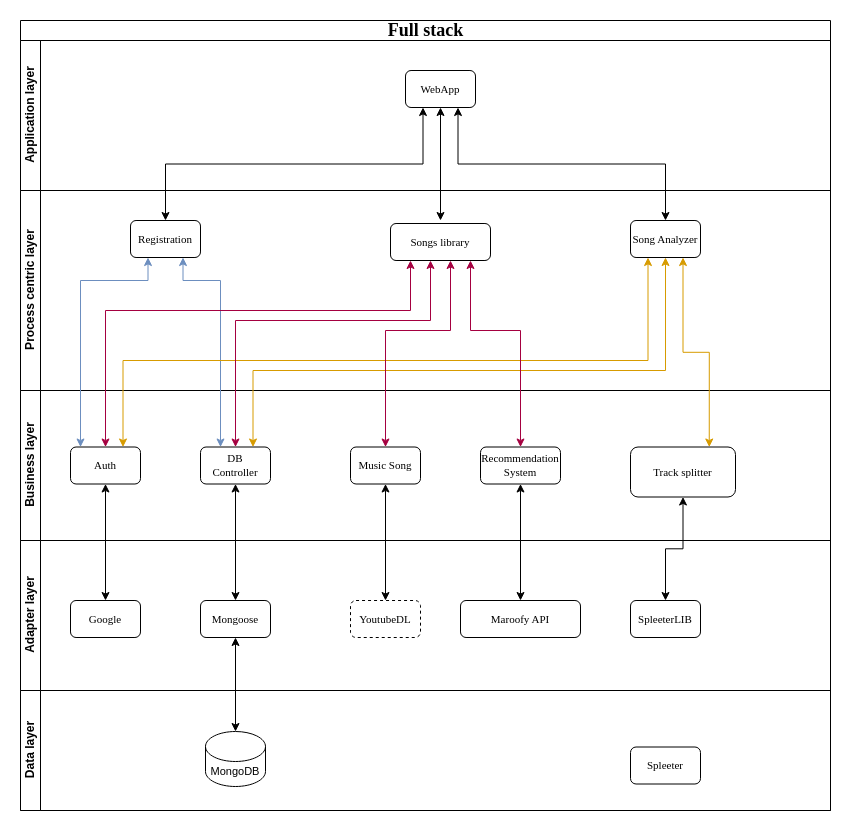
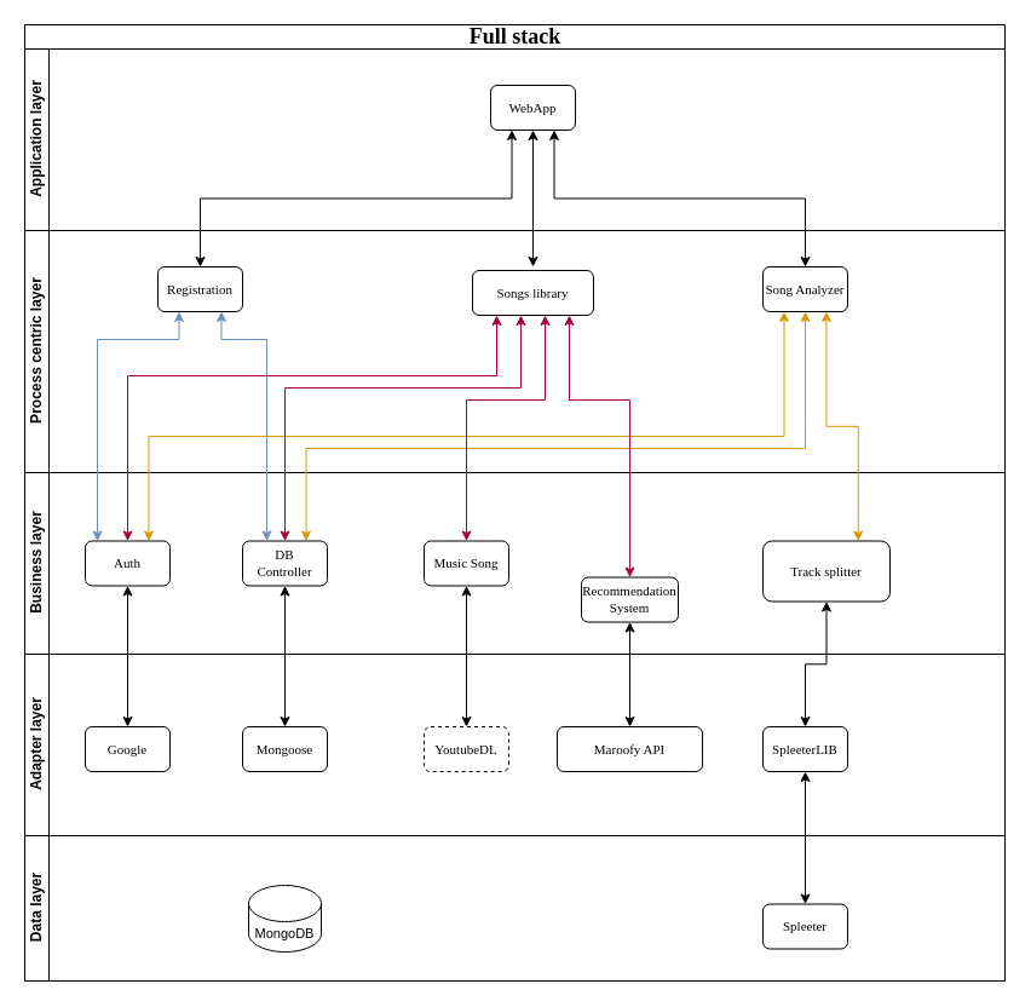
  <mxCell id="0" />
  <mxCell id="1" parent="0" />
  <mxCell id="2" value="&lt;font style=&quot;font-size: 18px;&quot;&gt;Full stack&lt;/font&gt;" style="swimlane;html=1;childLayout=stackLayout;horizontal=1;startSize=20;horizontalStack=0;rounded=0;shadow=0;labelBackgroundColor=none;strokeWidth=1;fontFamily=Verdana;fontSize=8;align=center;" parent="1" vertex="1"><mxGeometry x="20" y="20" width="810" height="790" as="geometry" /></mxCell>
  <mxCell id="3" value="Application layer" style="swimlane;html=1;startSize=20;horizontal=0;" parent="2" vertex="1"><mxGeometry y="20" width="810" height="150" as="geometry" /></mxCell>
  <mxCell id="4" style="edgeStyle=orthogonalEdgeStyle;rounded=0;orthogonalLoop=1;jettySize=auto;html=1;exitX=0.5;exitY=1;exitDx=0;exitDy=0;fontSize=9;startArrow=classic;startFill=1;" parent="3" source="5" edge="1"><mxGeometry relative="1" as="geometry"><mxPoint x="420" y="180" as="targetPoint" /></mxGeometry></mxCell>
  <mxCell id="5" value="&lt;font style=&quot;font-size: 11px;&quot;&gt;WebApp&lt;/font&gt;" style="rounded=1;whiteSpace=wrap;html=1;shadow=0;labelBackgroundColor=none;strokeWidth=1;fontFamily=Verdana;fontSize=8;align=center;" parent="3" vertex="1"><mxGeometry x="385" y="30.0" width="70" height="37" as="geometry" /></mxCell>
  <mxCell id="6" style="edgeStyle=orthogonalEdgeStyle;rounded=0;html=1;labelBackgroundColor=none;startArrow=none;startFill=0;startSize=5;endArrow=classicThin;endFill=1;endSize=5;jettySize=auto;orthogonalLoop=1;strokeWidth=1;fontFamily=Verdana;fontSize=8" parent="3" edge="1"><mxGeometry relative="1" as="geometry"><mxPoint x="580" y="75" as="sourcePoint" /></mxGeometry></mxCell>
  <mxCell id="7" value="Process centric layer" style="swimlane;html=1;startSize=20;horizontal=0;" parent="2" vertex="1"><mxGeometry y="170" width="810" height="200" as="geometry" /></mxCell>
  <mxCell id="8" style="edgeStyle=orthogonalEdgeStyle;rounded=0;html=1;labelBackgroundColor=none;startArrow=none;startFill=0;startSize=5;endArrow=classicThin;endFill=1;endSize=5;jettySize=auto;orthogonalLoop=1;strokeWidth=1;fontFamily=Verdana;fontSize=8" parent="7" edge="1"><mxGeometry relative="1" as="geometry"><mxPoint x="580" y="75" as="sourcePoint" /></mxGeometry></mxCell>
  <mxCell id="9" value="&lt;span style=&quot;font-size: 11px;&quot;&gt;Registration&lt;/span&gt;" style="rounded=1;whiteSpace=wrap;html=1;shadow=0;labelBackgroundColor=none;strokeWidth=1;fontFamily=Verdana;fontSize=8;align=center;" parent="7" vertex="1"><mxGeometry x="110" y="30" width="70" height="37" as="geometry" /></mxCell>
  <mxCell id="10" value="&lt;span style=&quot;font-size: 11px;&quot;&gt;Songs library&lt;/span&gt;" style="rounded=1;whiteSpace=wrap;html=1;shadow=0;labelBackgroundColor=none;strokeWidth=1;fontFamily=Verdana;fontSize=8;align=center;" parent="7" vertex="1"><mxGeometry x="370" y="33" width="100" height="37" as="geometry" /></mxCell>
  <mxCell id="11" value="&lt;font style=&quot;font-size: 11px;&quot;&gt;Song Analyzer&lt;/font&gt;" style="rounded=1;whiteSpace=wrap;html=1;shadow=0;labelBackgroundColor=none;strokeWidth=1;fontFamily=Verdana;fontSize=8;align=center;" parent="7" vertex="1"><mxGeometry x="610" y="30" width="70" height="37" as="geometry" /></mxCell>
  <mxCell id="12" value="Business layer&lt;br&gt;" style="swimlane;html=1;startSize=20;horizontal=0;" parent="2" vertex="1"><mxGeometry y="370" width="810" height="150" as="geometry" /></mxCell>
  <mxCell id="13" value="&lt;font style=&quot;font-size: 11px;&quot;&gt;Auth&lt;/font&gt;" style="rounded=1;whiteSpace=wrap;html=1;shadow=0;labelBackgroundColor=none;strokeWidth=1;fontFamily=Verdana;fontSize=8;align=center;" parent="12" vertex="1"><mxGeometry x="50" y="56.5" width="70" height="37" as="geometry" /></mxCell>
  <mxCell id="14" value="&lt;font style=&quot;font-size: 11px;&quot;&gt;Music Song&lt;/font&gt;" style="rounded=1;whiteSpace=wrap;html=1;shadow=0;labelBackgroundColor=none;strokeWidth=1;fontFamily=Verdana;fontSize=8;align=center;" parent="12" vertex="1"><mxGeometry x="330" y="56.5" width="70" height="37" as="geometry" /></mxCell>
  <mxCell id="15" value="&lt;span style=&quot;font-size: 11px;&quot;&gt;Track splitter&lt;/span&gt;" style="rounded=1;whiteSpace=wrap;html=1;shadow=0;labelBackgroundColor=none;strokeWidth=1;fontFamily=Verdana;fontSize=8;align=center;" parent="12" vertex="1"><mxGeometry x="610" y="56.5" width="105" height="50" as="geometry" /></mxCell>
- <mxCell id="16" value="&lt;font style=&quot;font-size: 11px;&quot;&gt;Recommendation System&lt;/font&gt;" style="rounded=1;whiteSpace=wrap;html=1;shadow=0;labelBackgroundColor=none;strokeWidth=1;fontFamily=Verdana;fontSize=8;align=center;" parent="12" vertex="1"><mxGeometry x="460" y="56.5" width="80" height="37" as="geometry" /></mxCell>
+ <mxCell id="16" value="&lt;font style=&quot;font-size: 11px;&quot;&gt;Recommendation System&lt;/font&gt;" style="rounded=1;whiteSpace=wrap;html=1;shadow=0;labelBackgroundColor=none;strokeWidth=1;fontFamily=Verdana;fontSize=8;align=center;" parent="12" vertex="1"><mxGeometry x="460" y="86.5" width="80" height="37" as="geometry" /></mxCell>
  <mxCell id="17" value="&lt;span style=&quot;font-size: 11px;&quot;&gt;DB&lt;br&gt;Controller&lt;/span&gt;" style="rounded=1;whiteSpace=wrap;html=1;shadow=0;labelBackgroundColor=none;strokeWidth=1;fontFamily=Verdana;fontSize=8;align=center;" parent="12" vertex="1"><mxGeometry x="180" y="56.5" width="70" height="37" as="geometry" /></mxCell>
  <mxCell id="18" value="Adapter layer" style="swimlane;html=1;startSize=20;horizontal=0;" parent="2" vertex="1"><mxGeometry y="520" width="810" height="150" as="geometry" /></mxCell>
  <mxCell id="19" value="Yes" style="edgeStyle=orthogonalEdgeStyle;rounded=0;html=1;entryX=0;entryY=0.5;labelBackgroundColor=none;startArrow=none;startFill=0;startSize=5;endArrow=classicThin;endFill=1;endSize=5;jettySize=auto;orthogonalLoop=1;strokeWidth=1;fontFamily=Verdana;fontSize=8" parent="18" edge="1"><mxGeometry x="-0.501" y="6" relative="1" as="geometry"><mxPoint as="offset" /><mxPoint x="360" y="75.5" as="sourcePoint" /><Array as="points"><mxPoint x="380" y="76" /><mxPoint x="380" y="76" /></Array></mxGeometry></mxCell>
  <mxCell id="20" value="&lt;font style=&quot;font-size: 11px;&quot;&gt;Google&lt;/font&gt;" style="rounded=1;whiteSpace=wrap;html=1;shadow=0;labelBackgroundColor=none;strokeWidth=1;fontFamily=Verdana;fontSize=8;align=center;" parent="18" vertex="1"><mxGeometry x="50" y="60" width="70" height="37" as="geometry" /></mxCell>
  <mxCell id="21" value="&lt;span style=&quot;font-size: 11px;&quot;&gt;Mongoose&lt;/span&gt;" style="rounded=1;whiteSpace=wrap;html=1;shadow=0;labelBackgroundColor=none;strokeWidth=1;fontFamily=Verdana;fontSize=8;align=center;" parent="18" vertex="1"><mxGeometry x="180" y="60" width="70" height="37" as="geometry" /></mxCell>
  <mxCell id="22" value="&lt;span style=&quot;font-size: 11px;&quot;&gt;YoutubeDL&lt;/span&gt;" style="rounded=1;whiteSpace=wrap;html=1;shadow=0;labelBackgroundColor=none;strokeWidth=1;fontFamily=Verdana;fontSize=8;align=center;dashed=1;" parent="18" vertex="1"><mxGeometry x="330" y="60" width="70" height="37" as="geometry" /></mxCell>
  <mxCell id="23" value="&lt;span style=&quot;font-size: 11px;&quot;&gt;SpleeterLIB&lt;/span&gt;" style="rounded=1;whiteSpace=wrap;html=1;shadow=0;labelBackgroundColor=none;strokeWidth=1;fontFamily=Verdana;fontSize=8;align=center;" parent="18" vertex="1"><mxGeometry x="610" y="60" width="70" height="37" as="geometry" /></mxCell>
  <mxCell id="24" value="&lt;span style=&quot;font-size: 11px;&quot;&gt;Maroofy API&lt;/span&gt;" style="rounded=1;whiteSpace=wrap;html=1;shadow=0;labelBackgroundColor=none;strokeWidth=1;fontFamily=Verdana;fontSize=8;align=center;" parent="18" vertex="1"><mxGeometry x="440" y="60" width="120" height="37" as="geometry" /></mxCell>
  <mxCell id="25" value="Data layer" style="swimlane;html=1;startSize=20;horizontal=0;" parent="2" vertex="1"><mxGeometry y="670" width="810" height="120" as="geometry" /></mxCell>
  <mxCell id="26" value="MongoDB" style="shape=cylinder3;whiteSpace=wrap;html=1;boundedLbl=1;backgroundOutline=1;size=15;fontSize=11;" parent="25" vertex="1"><mxGeometry x="185" y="41" width="60" height="55" as="geometry" /></mxCell>
  <mxCell id="27" value="&lt;span style=&quot;font-size: 11px;&quot;&gt;Spleeter&lt;/span&gt;" style="rounded=1;whiteSpace=wrap;html=1;shadow=0;labelBackgroundColor=none;strokeWidth=1;fontFamily=Verdana;fontSize=8;align=center;" parent="25" vertex="1"><mxGeometry x="610" y="56.5" width="70" height="37" as="geometry" /></mxCell>
- <mxCell id="28" value="" style="edgeStyle=orthogonalEdgeStyle;rounded=0;orthogonalLoop=1;jettySize=auto;html=1;fontSize=11;startArrow=classic;startFill=1;" parent="2" source="21" target="26" edge="1"><mxGeometry relative="1" as="geometry" /></mxCell>
  <mxCell id="29" value="" style="edgeStyle=orthogonalEdgeStyle;rounded=0;orthogonalLoop=1;jettySize=auto;html=1;fontSize=11;startArrow=classic;startFill=1;" parent="2" source="14" target="22" edge="1"><mxGeometry relative="1" as="geometry"><Array as="points"><mxPoint x="365" y="430" /><mxPoint x="365" y="430" /></Array></mxGeometry></mxCell>
  <mxCell id="30" value="" style="edgeStyle=orthogonalEdgeStyle;rounded=0;orthogonalLoop=1;jettySize=auto;html=1;fontSize=11;startArrow=classic;startFill=1;" parent="2" source="15" target="23" edge="1"><mxGeometry relative="1" as="geometry" /></mxCell>
+ <mxCell id="31" value="" style="edgeStyle=orthogonalEdgeStyle;rounded=0;orthogonalLoop=1;jettySize=auto;html=1;fontSize=11;startArrow=classic;startFill=1;" parent="2" source="27" target="23" edge="1"><mxGeometry relative="1" as="geometry" /></mxCell>
  <mxCell id="32" value="" style="edgeStyle=orthogonalEdgeStyle;rounded=0;orthogonalLoop=1;jettySize=auto;html=1;fontSize=11;startArrow=classic;startFill=1;" parent="2" source="16" target="24" edge="1"><mxGeometry relative="1" as="geometry" /></mxCell>
  <mxCell id="33" value="" style="edgeStyle=orthogonalEdgeStyle;rounded=0;orthogonalLoop=1;jettySize=auto;html=1;fontSize=11;startArrow=classic;startFill=1;" parent="2" source="13" target="20" edge="1"><mxGeometry relative="1" as="geometry" /></mxCell>
  <mxCell id="34" value="" style="edgeStyle=orthogonalEdgeStyle;rounded=0;orthogonalLoop=1;jettySize=auto;html=1;fontSize=11;startArrow=classic;startFill=1;" parent="2" source="17" target="21" edge="1"><mxGeometry relative="1" as="geometry" /></mxCell>
  <mxCell id="35" style="edgeStyle=orthogonalEdgeStyle;rounded=0;orthogonalLoop=1;jettySize=auto;html=1;exitX=0.25;exitY=1;exitDx=0;exitDy=0;fontSize=9;startArrow=classic;startFill=1;fillColor=#dae8fc;strokeColor=#6c8ebf;" parent="2" source="9" target="13" edge="1"><mxGeometry relative="1" as="geometry"><Array as="points"><mxPoint x="128" y="260" /><mxPoint x="60" y="260" /></Array></mxGeometry></mxCell>
  <mxCell id="36" style="edgeStyle=orthogonalEdgeStyle;rounded=0;orthogonalLoop=1;jettySize=auto;html=1;exitX=0.75;exitY=1;exitDx=0;exitDy=0;fontSize=9;startArrow=classic;startFill=1;fillColor=#dae8fc;strokeColor=#6c8ebf;" parent="2" source="9" target="17" edge="1"><mxGeometry relative="1" as="geometry"><Array as="points"><mxPoint x="162" y="260" /><mxPoint x="200" y="260" /></Array></mxGeometry></mxCell>
  <mxCell id="37" style="edgeStyle=orthogonalEdgeStyle;rounded=0;orthogonalLoop=1;jettySize=auto;html=1;entryX=0.5;entryY=0;entryDx=0;entryDy=0;fontSize=9;startArrow=classic;startFill=1;fillColor=#d80073;strokeColor=#A50040;" parent="2" target="13" edge="1"><mxGeometry relative="1" as="geometry"><mxPoint x="390" y="240" as="sourcePoint" /><Array as="points"><mxPoint x="390" y="290" /><mxPoint x="85" y="290" /></Array></mxGeometry></mxCell>
  <mxCell id="38" style="edgeStyle=orthogonalEdgeStyle;rounded=0;orthogonalLoop=1;jettySize=auto;html=1;exitX=0.25;exitY=1;exitDx=0;exitDy=0;entryX=0.75;entryY=0;entryDx=0;entryDy=0;fontSize=9;startArrow=classic;startFill=1;fillColor=#ffe6cc;strokeColor=#d79b00;" parent="2" source="11" target="13" edge="1"><mxGeometry relative="1" as="geometry"><Array as="points"><mxPoint x="628" y="340" /><mxPoint x="102" y="340" /></Array></mxGeometry></mxCell>
  <mxCell id="39" style="edgeStyle=orthogonalEdgeStyle;rounded=0;orthogonalLoop=1;jettySize=auto;html=1;exitX=0.75;exitY=1;exitDx=0;exitDy=0;entryX=0.75;entryY=0;entryDx=0;entryDy=0;fontSize=9;startArrow=classic;startFill=1;fillColor=#ffe6cc;strokeColor=#d79b00;" parent="2" source="11" target="15" edge="1"><mxGeometry relative="1" as="geometry" /></mxCell>
  <mxCell id="40" style="edgeStyle=orthogonalEdgeStyle;rounded=0;orthogonalLoop=1;jettySize=auto;html=1;exitX=0.5;exitY=1;exitDx=0;exitDy=0;entryX=0.75;entryY=0;entryDx=0;entryDy=0;fontSize=9;startArrow=classic;startFill=1;fillColor=#ffe6cc;strokeColor=#d79b00;" parent="2" source="11" target="17" edge="1"><mxGeometry relative="1" as="geometry"><Array as="points"><mxPoint x="645" y="350" /><mxPoint x="232" y="350" /></Array></mxGeometry></mxCell>
  <mxCell id="41" style="edgeStyle=orthogonalEdgeStyle;rounded=0;orthogonalLoop=1;jettySize=auto;html=1;entryX=0.5;entryY=0;entryDx=0;entryDy=0;fontSize=9;startArrow=classic;startFill=1;fillColor=#d80073;strokeColor=#A50040;" parent="2" target="17" edge="1"><mxGeometry relative="1" as="geometry"><mxPoint x="410" y="240" as="sourcePoint" /><Array as="points"><mxPoint x="410" y="300" /><mxPoint x="215" y="300" /></Array></mxGeometry></mxCell>
  <mxCell id="42" style="edgeStyle=orthogonalEdgeStyle;rounded=0;orthogonalLoop=1;jettySize=auto;html=1;entryX=0.5;entryY=0;entryDx=0;entryDy=0;fontSize=9;startArrow=classic;startFill=1;fillColor=#d80073;strokeColor=#A50040;" parent="2" target="14" edge="1"><mxGeometry relative="1" as="geometry"><mxPoint x="430" y="240" as="sourcePoint" /><Array as="points"><mxPoint x="430" y="310" /><mxPoint x="365" y="310" /></Array></mxGeometry></mxCell>
  <mxCell id="43" style="edgeStyle=orthogonalEdgeStyle;rounded=0;orthogonalLoop=1;jettySize=auto;html=1;entryX=0.5;entryY=0;entryDx=0;entryDy=0;fontSize=9;startArrow=classic;startFill=1;fillColor=#d80073;strokeColor=#A50040;" parent="2" target="16" edge="1"><mxGeometry relative="1" as="geometry"><mxPoint x="450" y="240" as="sourcePoint" /><Array as="points"><mxPoint x="450" y="310" /><mxPoint x="500" y="310" /></Array></mxGeometry></mxCell>
  <mxCell id="44" style="edgeStyle=orthogonalEdgeStyle;rounded=0;orthogonalLoop=1;jettySize=auto;html=1;exitX=0.25;exitY=1;exitDx=0;exitDy=0;fontSize=9;startArrow=classic;startFill=1;" parent="2" source="5" target="9" edge="1"><mxGeometry relative="1" as="geometry" /></mxCell>
  <mxCell id="45" style="edgeStyle=orthogonalEdgeStyle;rounded=0;orthogonalLoop=1;jettySize=auto;html=1;exitX=0.75;exitY=1;exitDx=0;exitDy=0;entryX=0.5;entryY=0;entryDx=0;entryDy=0;fontSize=9;startArrow=classic;startFill=1;" parent="2" source="5" target="11" edge="1"><mxGeometry relative="1" as="geometry" /></mxCell>
